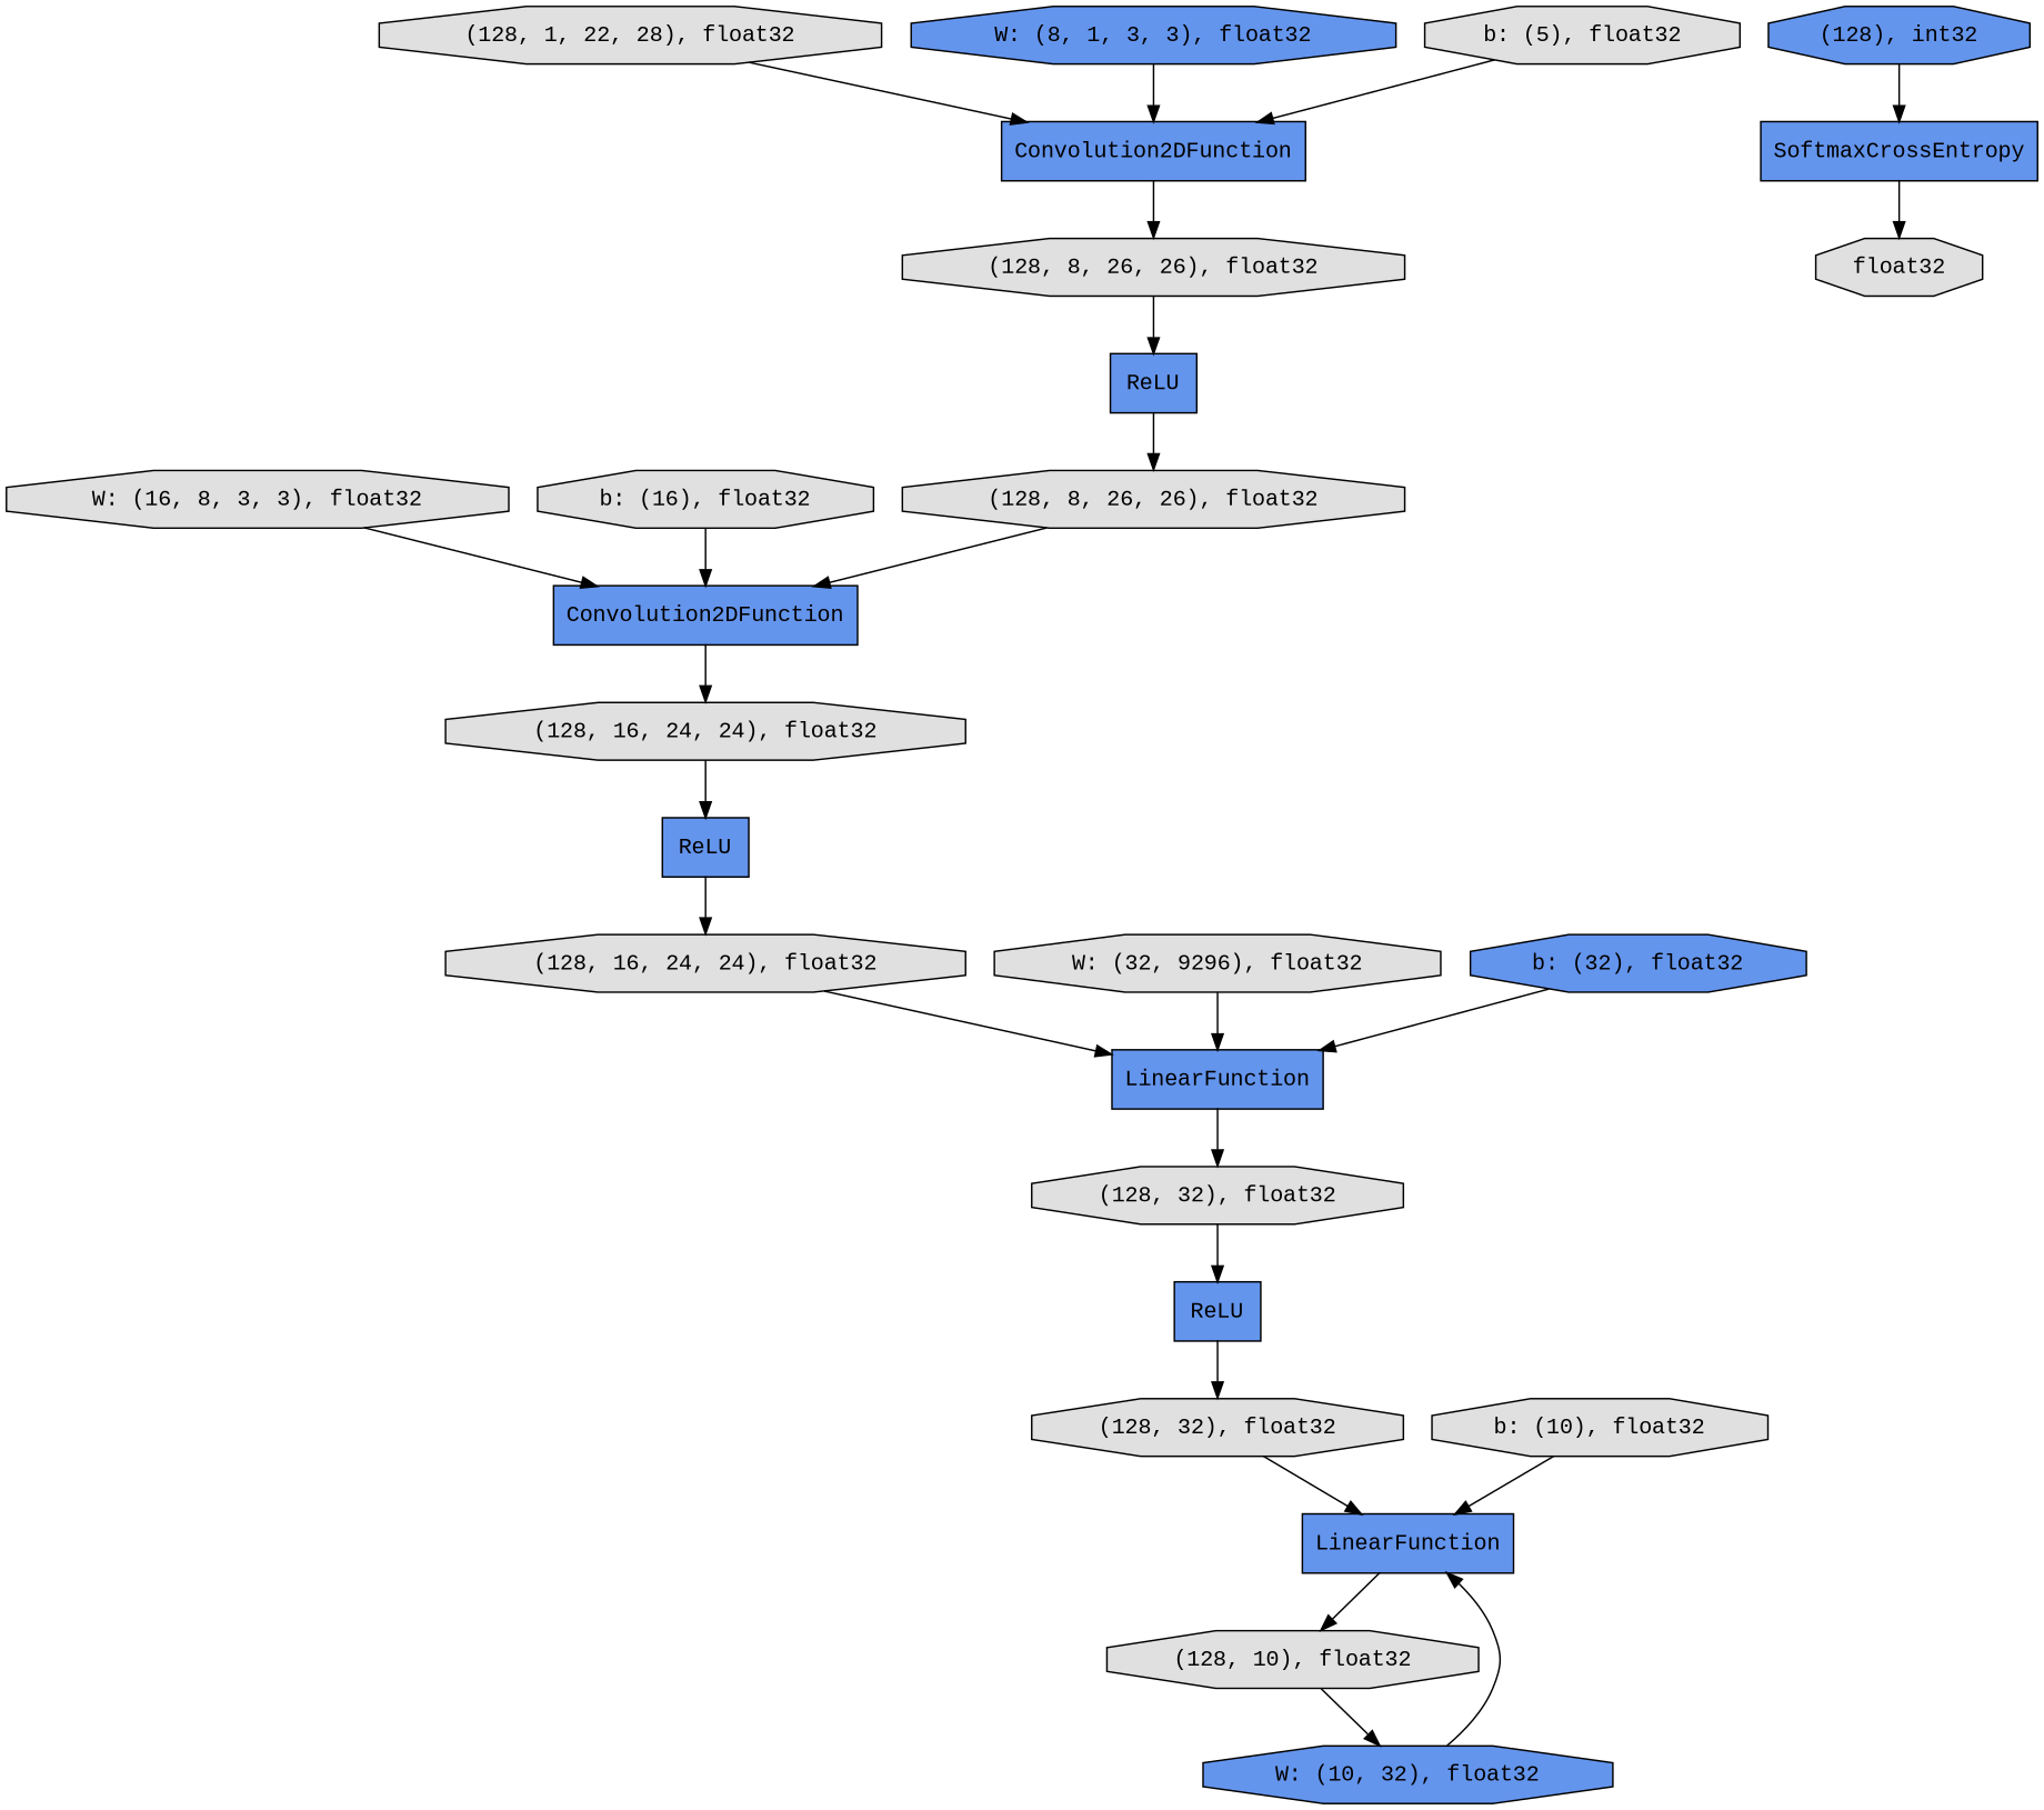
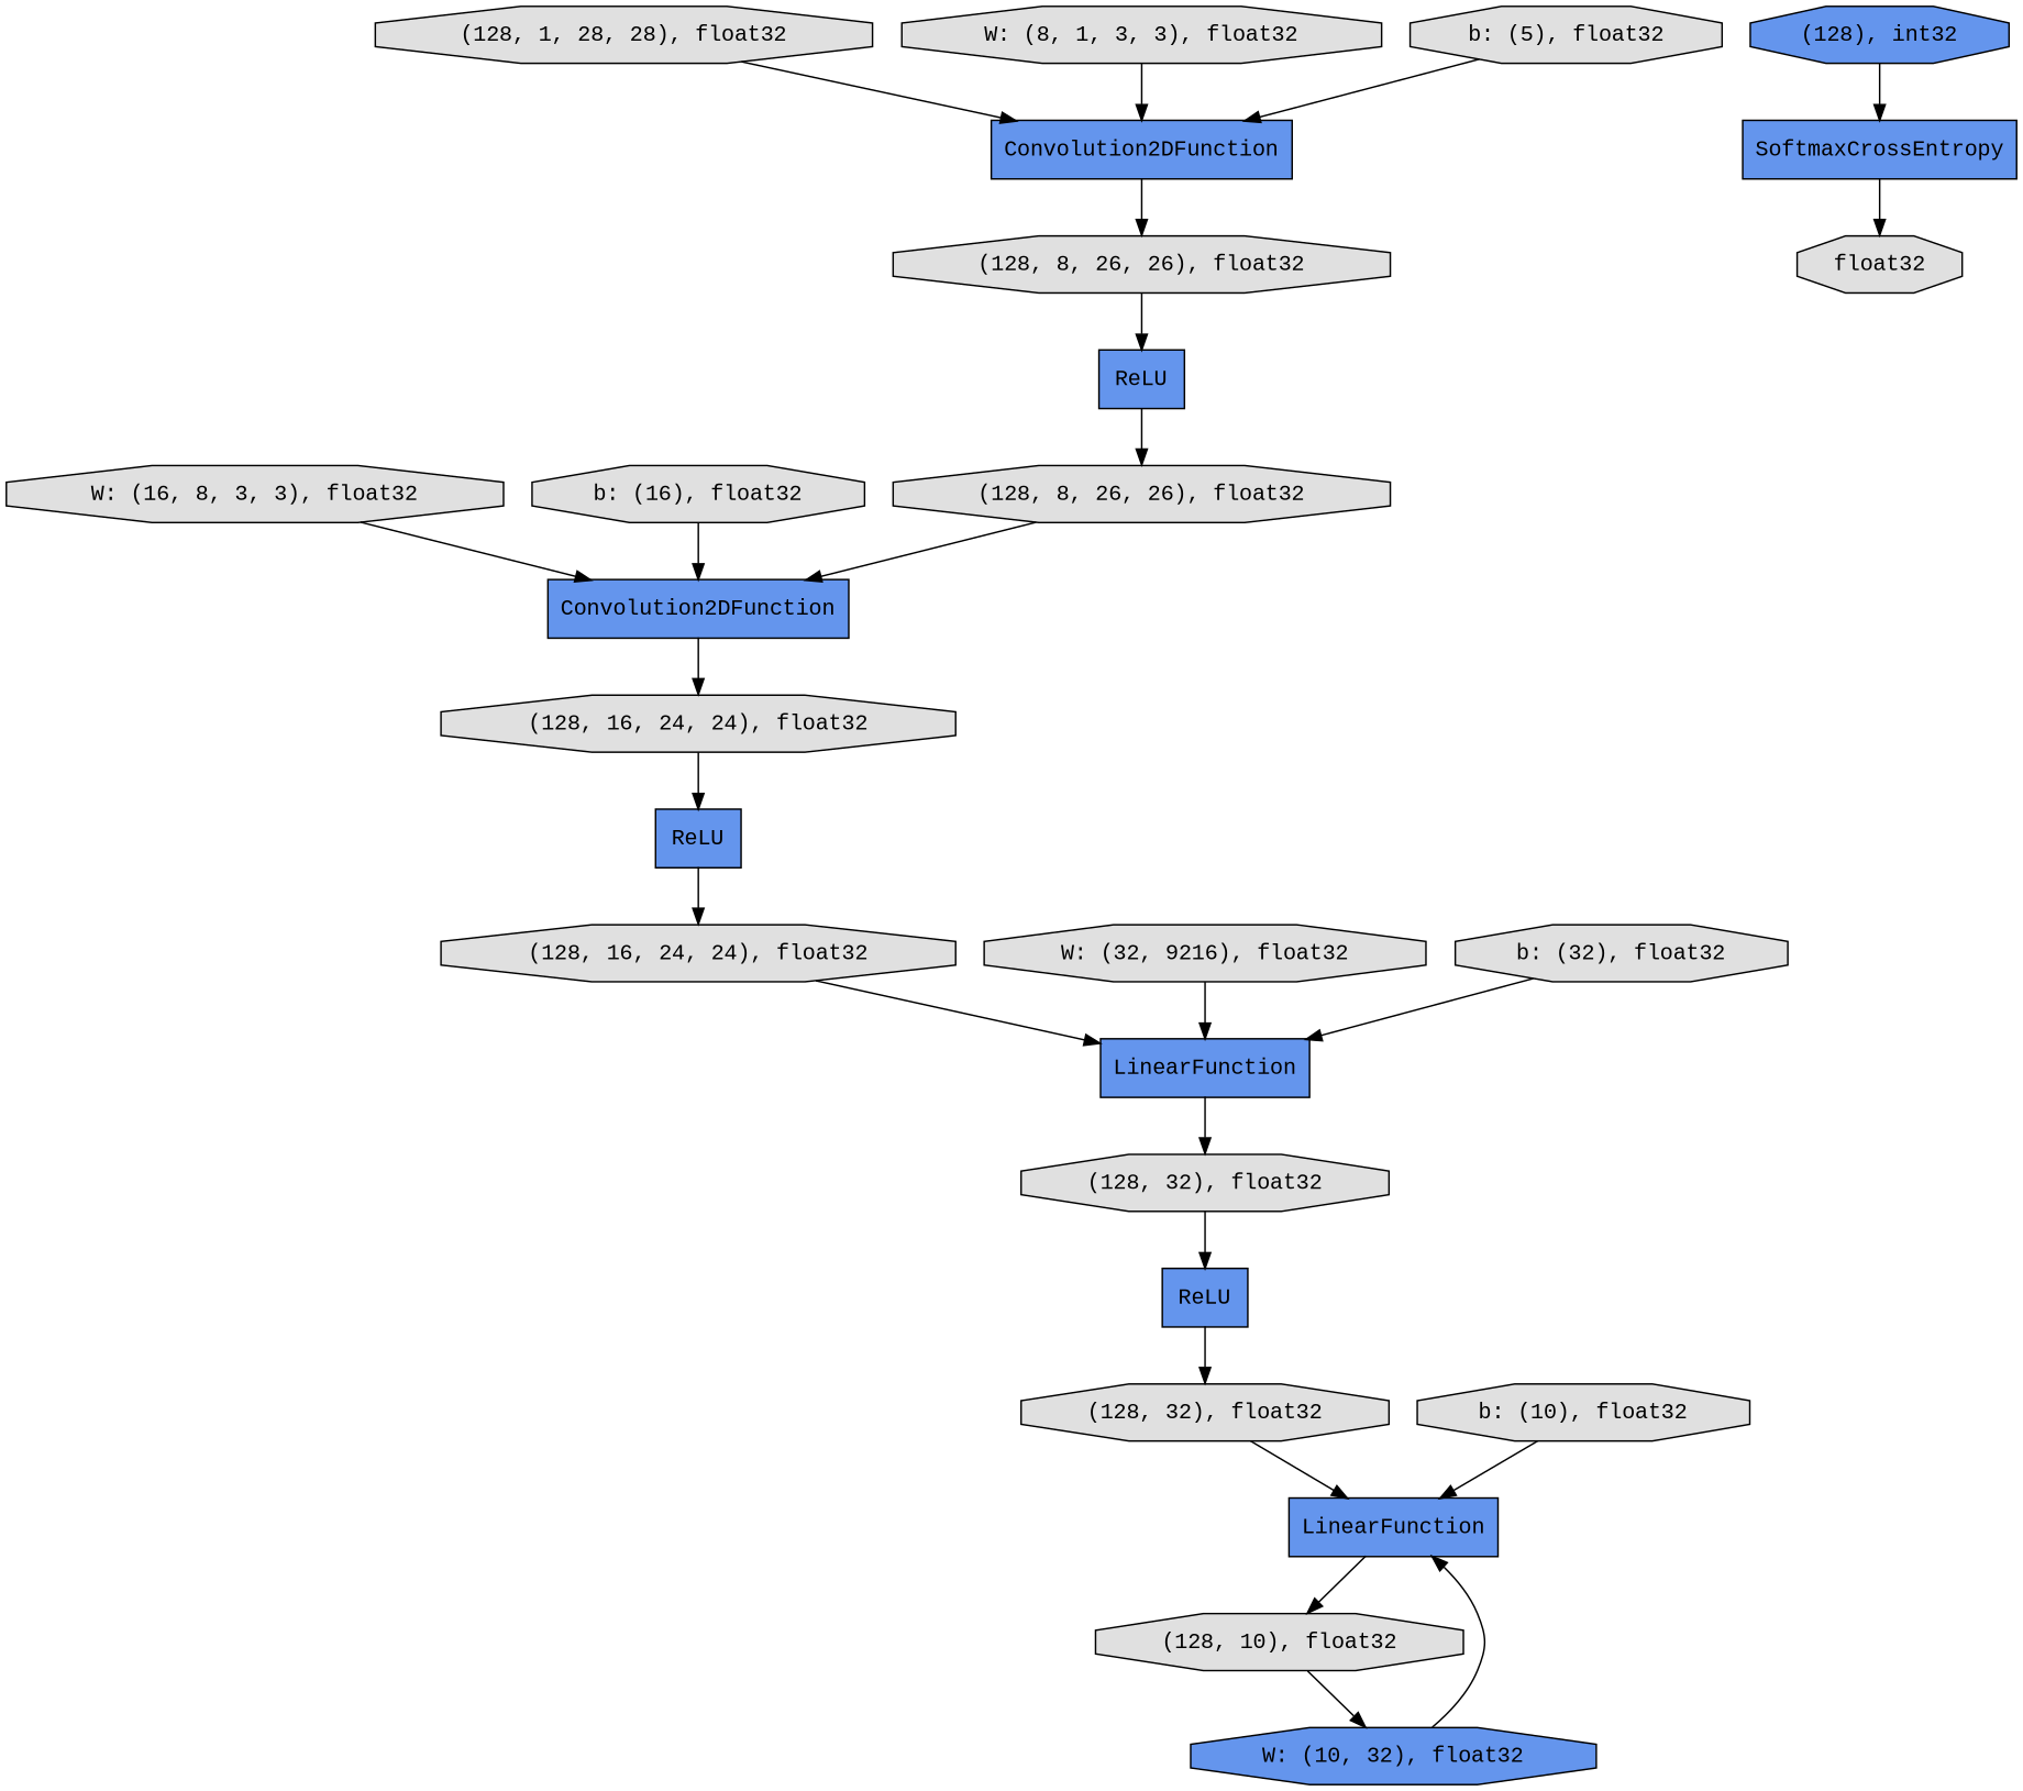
  digraph {
    fontname="Liberation Mono"
    rankdir=TB
    node [fillcolor="#E0E0E0" fontname="Liberation Mono" shape=octagon style=filled]
    edge [fontname="Liberation Mono"]
    n1 [fillcolor="#6495ED" label=LinearFunction shape=record]
    n2 [label="(128, 10), float32"]
    n3 [fillcolor="#6495ED" label="W: (10, 32), float32"]
    n4 [fillcolor="#6495ED" label=ReLU shape=record]
    n5 [label="(128, 32), float32"]
    n6 [label="(128, 16, 24, 24), float32"]
    n7 [fillcolor="#6495ED" label=LinearFunction shape=record]
    n8 [label="(128, 32), float32"]
    n9 [fillcolor="#6495ED" label=SoftmaxCrossEntropy shape=record]
    n10 [label=float32]
    n11 [fillcolor="#6495ED" label="(128), int32"]
    n12 [label="W: (16, 8, 3, 3), float32"]
    n13 [fillcolor="#6495ED" label=Convolution2DFunction shape=record]
    n14 [label="(128, 16, 24, 24), float32"]
    n15 [fillcolor="#6495ED" label=ReLU shape=record]
    n16 [label="b: (16), float32"]
    n17 [fillcolor="#6495ED" label=ReLU shape=record]
    n18 [label="(128, 8, 26, 26), float32"]
-   n19 [label="(128, 1, 22, 28), float32"]
+   n19 [label="(128, 1, 28, 28), float32"]
    n20 [fillcolor="#6495ED" label=Convolution2DFunction shape=record]
    n21 [label="(128, 8, 26, 26), float32"]
-   n22 [label="W: (32, 9296), float32"]
-   n23 [fillcolor="#6495ED" label="W: (8, 1, 3, 3), float32"]
-   n24 [fillcolor="#6495ED" label="b: (32), float32"]
+   n22 [label="W: (32, 9216), float32"]
+   n23 [label="W: (8, 1, 3, 3), float32"]
+   n24 [label="b: (32), float32"]
    n25 [label="b: (5), float32"]
    n26 [label="b: (10), float32"]
    n1 -> n2
    n2 -> n3
    n3 -> n1
    n4 -> n5
    n5 -> n1
    n6 -> n7
    n7 -> n8
    n8 -> n4
    n9 -> n10
    n11 -> n9
    n12 -> n13
    n13 -> n14
    n14 -> n15
    n15 -> n6
    n16 -> n13
    n17 -> n18
    n18 -> n13
    n19 -> n20
    n20 -> n21
    n21 -> n17
    n22 -> n7
    n23 -> n20
    n24 -> n7
    n25 -> n20
    n26 -> n1
  }
